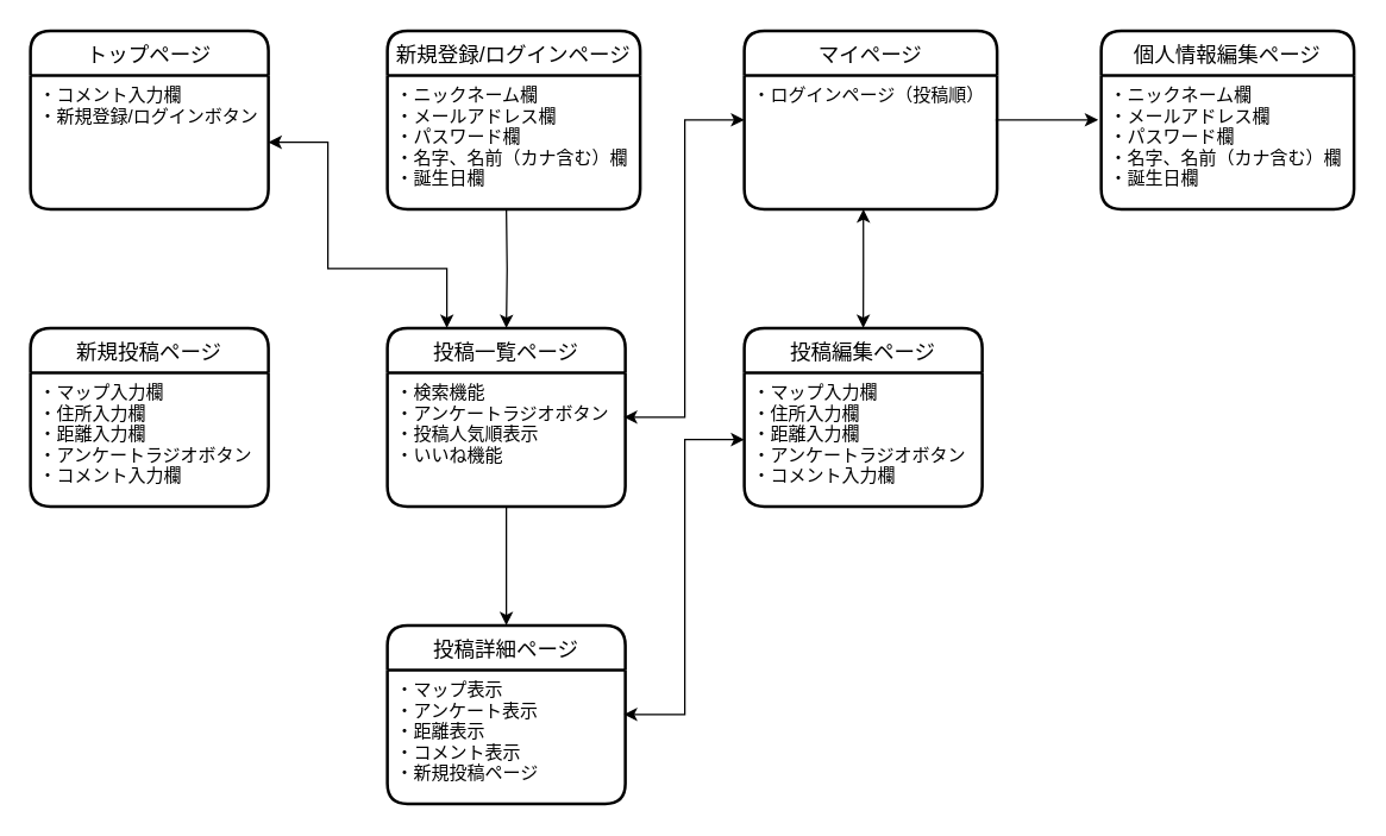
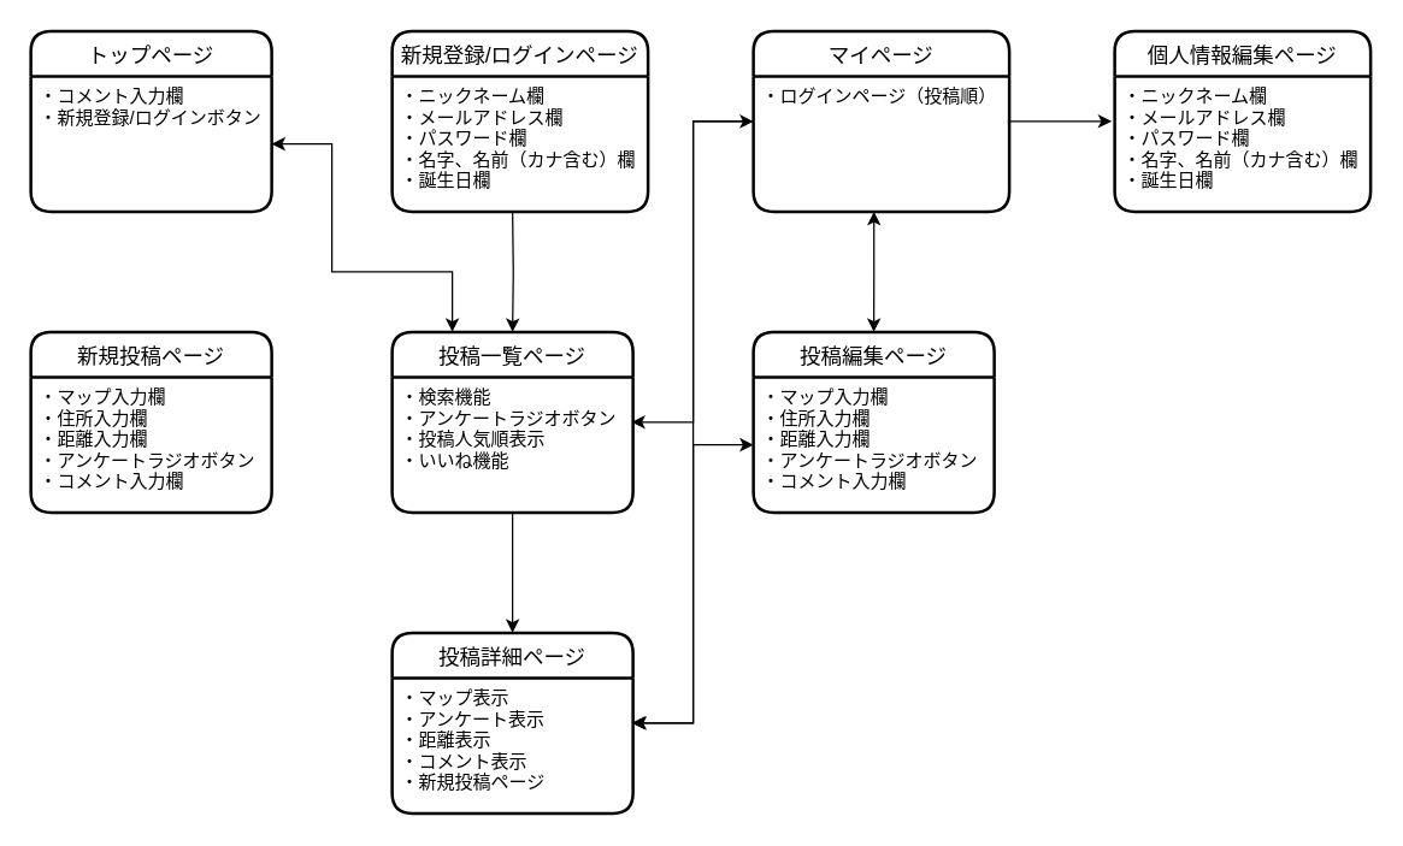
  <mxCell id="0" />
  <mxCell id="1" parent="0" />
  <mxCell id="2" value="投稿一覧ページ" style="swimlane;childLayout=stackLayout;horizontal=1;startSize=30;horizontalStack=0;rounded=1;fontSize=14;fontStyle=0;strokeWidth=2;resizeParent=0;resizeLast=1;shadow=0;dashed=0;align=center;" parent="1" vertex="1"><mxGeometry x="260" y="220" width="160" height="120" as="geometry"><mxRectangle x="280" y="160" width="110" height="30" as="alternateBounds" /></mxGeometry></mxCell>
  <mxCell id="3" value="・検索機能&#10;・アンケートラジオボタン&#10;・投稿人気順表示&#10;・いいね機能" style="align=left;strokeColor=none;fillColor=none;spacingLeft=4;fontSize=12;verticalAlign=top;resizable=0;rotatable=0;part=1;" parent="2" vertex="1"><mxGeometry y="30" width="160" height="90" as="geometry" /></mxCell>
  <mxCell id="4" value="新規投稿ページ" style="swimlane;childLayout=stackLayout;horizontal=1;startSize=30;horizontalStack=0;rounded=1;fontSize=14;fontStyle=0;strokeWidth=2;resizeParent=0;resizeLast=1;shadow=0;dashed=0;align=center;" parent="1" vertex="1"><mxGeometry x="20" y="220" width="160" height="120" as="geometry"><mxRectangle x="40" y="160" width="130" height="30" as="alternateBounds" /></mxGeometry></mxCell>
  <mxCell id="5" value="・マップ入力欄&#10;・住所入力欄&#10;・距離入力欄&#10;・アンケートラジオボタン&#10;・コメント入力欄" style="align=left;strokeColor=none;fillColor=none;spacingLeft=4;fontSize=12;verticalAlign=top;resizable=0;rotatable=0;part=1;" parent="4" vertex="1"><mxGeometry y="30" width="160" height="90" as="geometry" /></mxCell>
  <mxCell id="6" value="マイページ" style="swimlane;childLayout=stackLayout;horizontal=1;startSize=30;horizontalStack=0;rounded=1;fontSize=14;fontStyle=0;strokeWidth=2;resizeParent=0;resizeLast=1;shadow=0;dashed=0;align=center;" parent="1" vertex="1"><mxGeometry x="500" y="20" width="170" height="120" as="geometry" /></mxCell>
  <mxCell id="7" value="・ログインページ（投稿順）" style="align=left;strokeColor=none;fillColor=none;spacingLeft=4;fontSize=12;verticalAlign=top;resizable=0;rotatable=0;part=1;" parent="6" vertex="1"><mxGeometry y="30" width="170" height="90" as="geometry" /></mxCell>
  <mxCell id="8" style="edgeStyle=orthogonalEdgeStyle;rounded=0;orthogonalLoop=1;jettySize=auto;html=1;entryX=0.5;entryY=0;entryDx=0;entryDy=0;" parent="1" target="2" edge="1"><mxGeometry relative="1" as="geometry"><mxPoint x="340" y="140" as="sourcePoint" /></mxGeometry></mxCell>
  <mxCell id="9" value="新規登録/ログインページ" style="swimlane;childLayout=stackLayout;horizontal=1;startSize=30;horizontalStack=0;rounded=1;fontSize=14;fontStyle=0;strokeWidth=2;resizeParent=0;resizeLast=1;shadow=0;dashed=0;align=center;" parent="1" vertex="1"><mxGeometry x="260" y="20" width="170" height="120" as="geometry"><mxRectangle x="40" y="40" width="190" height="30" as="alternateBounds" /></mxGeometry></mxCell>
  <mxCell id="10" value="・ニックネーム欄&#10;・メールアドレス欄&#10;・パスワード欄&#10;・名字、名前（カナ含む）欄&#10;・誕生日欄" style="align=left;strokeColor=none;fillColor=none;spacingLeft=4;fontSize=12;verticalAlign=top;resizable=0;rotatable=0;part=1;" parent="9" vertex="1"><mxGeometry y="30" width="170" height="90" as="geometry" /></mxCell>
  <mxCell id="11" value="投稿編集ページ" style="swimlane;childLayout=stackLayout;horizontal=1;startSize=30;horizontalStack=0;rounded=1;fontSize=14;fontStyle=0;strokeWidth=2;resizeParent=0;resizeLast=1;shadow=0;dashed=0;align=center;" parent="1" vertex="1"><mxGeometry x="500" y="220" width="160" height="120" as="geometry"><mxRectangle x="40" y="160" width="130" height="30" as="alternateBounds" /></mxGeometry></mxCell>
  <mxCell id="12" value="・マップ入力欄&#10;・住所入力欄&#10;・距離入力欄&#10;・アンケートラジオボタン&#10;・コメント入力欄" style="align=left;strokeColor=none;fillColor=none;spacingLeft=4;fontSize=12;verticalAlign=top;resizable=0;rotatable=0;part=1;" parent="11" vertex="1"><mxGeometry y="30" width="160" height="90" as="geometry" /></mxCell>
- <mxCell id="13" style="edgeStyle=orthogonalEdgeStyle;rounded=0;orthogonalLoop=1;jettySize=auto;html=1;entryX=0;entryY=0.333;entryDx=0;entryDy=0;entryPerimeter=0;exitX=0.994;exitY=0.333;exitDx=0;exitDy=0;exitPerimeter=0;startArrow=classic;startFill=1;" parent="1" source="3" target="7" edge="1"><mxGeometry relative="1" as="geometry" /></mxCell>
+ <mxCell id="13" style="edgeStyle=orthogonalEdgeStyle;rounded=0;orthogonalLoop=1;jettySize=auto;html=1;entryX=0;entryY=0.333;entryDx=0;entryDy=0;entryPerimeter=0;exitX=0.994;exitY=0.333;exitDx=0;exitDy=0;exitPerimeter=0;startArrow=classic;startFill=1;endArrow=none;" parent="1" source="3" target="7" edge="1"><mxGeometry relative="1" as="geometry" /></mxCell>
+ <mxCell id="14" style="edgeStyle=orthogonalEdgeStyle;rounded=0;orthogonalLoop=1;jettySize=auto;html=1;entryX=0;entryY=0.5;entryDx=0;entryDy=0;startArrow=classic;startFill=1;" parent="1" source="15" target="6" edge="1"><mxGeometry relative="1" as="geometry" /></mxCell>
  <mxCell id="15" value="投稿詳細ページ" style="swimlane;childLayout=stackLayout;horizontal=1;startSize=30;horizontalStack=0;rounded=1;fontSize=14;fontStyle=0;strokeWidth=2;resizeParent=0;resizeLast=1;shadow=0;dashed=0;align=center;" parent="1" vertex="1"><mxGeometry x="260" y="420" width="160" height="120" as="geometry" /></mxCell>
  <mxCell id="16" value="・マップ表示&#10;・アンケート表示&#10;・距離表示&#10;・コメント表示&#10;・新規投稿ページ" style="align=left;strokeColor=none;fillColor=none;spacingLeft=4;fontSize=12;verticalAlign=top;resizable=0;rotatable=0;part=1;" parent="15" vertex="1"><mxGeometry y="30" width="160" height="90" as="geometry" /></mxCell>
  <mxCell id="17" style="edgeStyle=orthogonalEdgeStyle;rounded=0;orthogonalLoop=1;jettySize=auto;html=1;exitX=0.5;exitY=1;exitDx=0;exitDy=0;entryX=0.5;entryY=0;entryDx=0;entryDy=0;" parent="1" source="3" target="15" edge="1"><mxGeometry relative="1" as="geometry" /></mxCell>
  <mxCell id="18" value="個人情報編集ページ" style="swimlane;childLayout=stackLayout;horizontal=1;startSize=30;horizontalStack=0;rounded=1;fontSize=14;fontStyle=0;strokeWidth=2;resizeParent=0;resizeLast=1;shadow=0;dashed=0;align=center;" parent="1" vertex="1"><mxGeometry x="740" y="20" width="170" height="120" as="geometry" /></mxCell>
  <mxCell id="19" value="・ニックネーム欄&#10;・メールアドレス欄&#10;・パスワード欄&#10;・名字、名前（カナ含む）欄&#10;・誕生日欄" style="align=left;strokeColor=none;fillColor=none;spacingLeft=4;fontSize=12;verticalAlign=top;resizable=0;rotatable=0;part=1;" parent="18" vertex="1"><mxGeometry y="30" width="170" height="90" as="geometry" /></mxCell>
  <mxCell id="20" style="edgeStyle=orthogonalEdgeStyle;rounded=0;orthogonalLoop=1;jettySize=auto;html=1;entryX=-0.012;entryY=0.333;entryDx=0;entryDy=0;entryPerimeter=0;exitX=0.994;exitY=0.333;exitDx=0;exitDy=0;exitPerimeter=0;" parent="1" source="7" target="19" edge="1"><mxGeometry relative="1" as="geometry" /></mxCell>
  <mxCell id="21" style="edgeStyle=orthogonalEdgeStyle;rounded=0;orthogonalLoop=1;jettySize=auto;html=1;startArrow=classic;startFill=1;exitX=0.471;exitY=1;exitDx=0;exitDy=0;exitPerimeter=0;" parent="1" source="7" target="11" edge="1"><mxGeometry relative="1" as="geometry" /></mxCell>
  <mxCell id="22" style="edgeStyle=orthogonalEdgeStyle;rounded=0;orthogonalLoop=1;jettySize=auto;html=1;entryX=0.994;entryY=0.333;entryDx=0;entryDy=0;entryPerimeter=0;startArrow=classic;startFill=1;" edge="1" parent="1" source="12" target="16"><mxGeometry relative="1" as="geometry" /></mxCell>
  <mxCell id="23" value="トップページ" style="swimlane;childLayout=stackLayout;horizontal=1;startSize=30;horizontalStack=0;rounded=1;fontSize=14;fontStyle=0;strokeWidth=2;resizeParent=0;resizeLast=1;shadow=0;dashed=0;align=center;" vertex="1" parent="1"><mxGeometry x="20" y="20" width="160" height="120" as="geometry"><mxRectangle x="280" y="160" width="110" height="30" as="alternateBounds" /></mxGeometry></mxCell>
  <mxCell id="24" value="・コメント入力欄&#10;・新規登録/ログインボタン" style="align=left;strokeColor=none;fillColor=none;spacingLeft=4;fontSize=12;verticalAlign=top;resizable=0;rotatable=0;part=1;" vertex="1" parent="23"><mxGeometry y="30" width="160" height="90" as="geometry" /></mxCell>
  <mxCell id="25" style="edgeStyle=orthogonalEdgeStyle;rounded=0;orthogonalLoop=1;jettySize=auto;html=1;exitX=1;exitY=0.5;exitDx=0;exitDy=0;entryX=0.25;entryY=0;entryDx=0;entryDy=0;startArrow=classic;startFill=1;" edge="1" parent="1" source="24" target="2"><mxGeometry relative="1" as="geometry"><Array as="points"><mxPoint x="220" y="95" /><mxPoint x="220" y="180" /><mxPoint x="300" y="180" /></Array></mxGeometry></mxCell>
